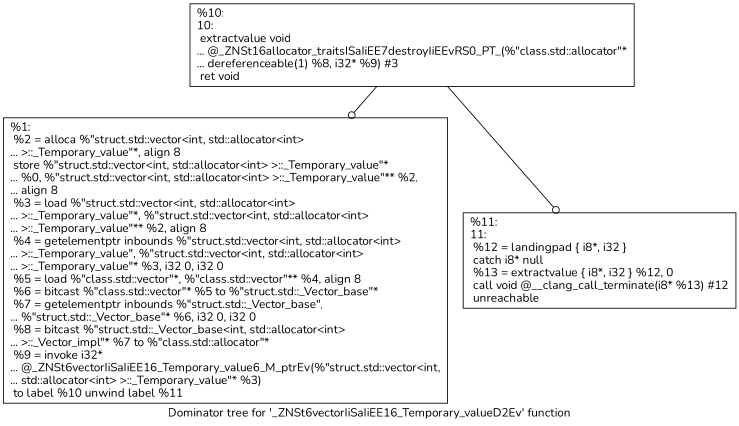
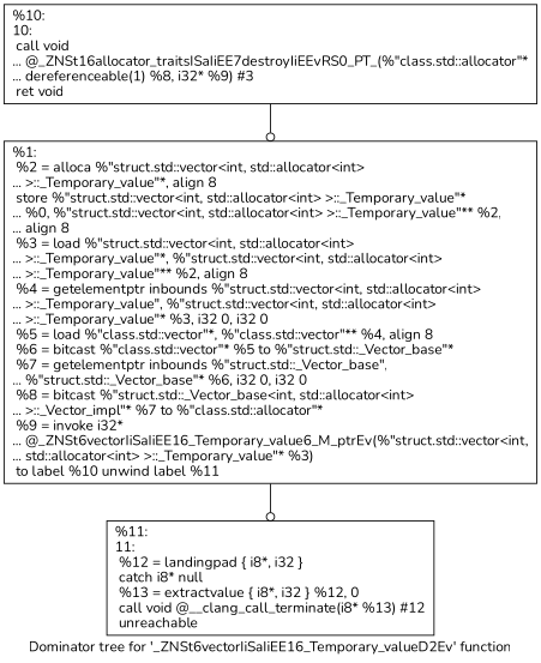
  digraph {
    fontname=Nunito
    label="Dominator tree for '_ZNSt6vectorIiSaIiEE16_Temporary_valueD2Ev' function"
    node [fontname=Nunito shape=record]
    edge [arrowhead=odot fontname=Nunito]
    n1 [label="{%1:\l  %2 = alloca %\"struct.std::vector\<int, std::allocator\<int\>\l... \>::_Temporary_value\"*, align 8\l  store %\"struct.std::vector\<int, std::allocator\<int\> \>::_Temporary_value\"*\l... %0, %\"struct.std::vector\<int, std::allocator\<int\> \>::_Temporary_value\"** %2,\l... align 8\l  %3 = load %\"struct.std::vector\<int, std::allocator\<int\>\l... \>::_Temporary_value\"*, %\"struct.std::vector\<int, std::allocator\<int\>\l... \>::_Temporary_value\"** %2, align 8\l  %4 = getelementptr inbounds %\"struct.std::vector\<int, std::allocator\<int\>\l... \>::_Temporary_value\", %\"struct.std::vector\<int, std::allocator\<int\>\l... \>::_Temporary_value\"* %3, i32 0, i32 0\l  %5 = load %\"class.std::vector\"*, %\"class.std::vector\"** %4, align 8\l  %6 = bitcast %\"class.std::vector\"* %5 to %\"struct.std::_Vector_base\"*\l  %7 = getelementptr inbounds %\"struct.std::_Vector_base\",\l... %\"struct.std::_Vector_base\"* %6, i32 0, i32 0\l  %8 = bitcast %\"struct.std::_Vector_base\<int, std::allocator\<int\>\l... \>::_Vector_impl\"* %7 to %\"class.std::allocator\"*\l  %9 = invoke i32*\l... @_ZNSt6vectorIiSaIiEE16_Temporary_value6_M_ptrEv(%\"struct.std::vector\<int,\l... std::allocator\<int\> \>::_Temporary_value\"* %3)\l          to label %10 unwind label %11\l}"]
    n2 [label="{%11:\l11:                                               \l  %12 = landingpad \{ i8*, i32 \}\l          catch i8* null\l  %13 = extractvalue \{ i8*, i32 \} %12, 0\l  call void @__clang_call_terminate(i8* %13) #12\l  unreachable\l}"]
-   n3 [label="{%10:\l10:                                               \l  extractvalue void\l... @_ZNSt16allocator_traitsISaIiEE7destroyIiEEvRS0_PT_(%\"class.std::allocator\"*\l... dereferenceable(1) %8, i32* %9) #3\l  ret void\l}"]
-   n3 -> n2
+   n3 [label="{%10:\l10:                                               \l  call void\l... @_ZNSt16allocator_traitsISaIiEE7destroyIiEEvRS0_PT_(%\"class.std::allocator\"*\l... dereferenceable(1) %8, i32* %9) #3\l  ret void\l}"]
+   n1 -> n2
    n3 -> n1
  }
